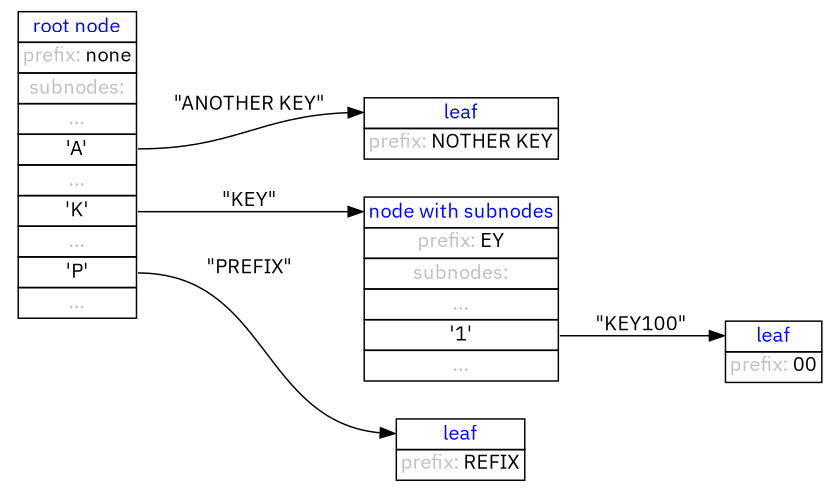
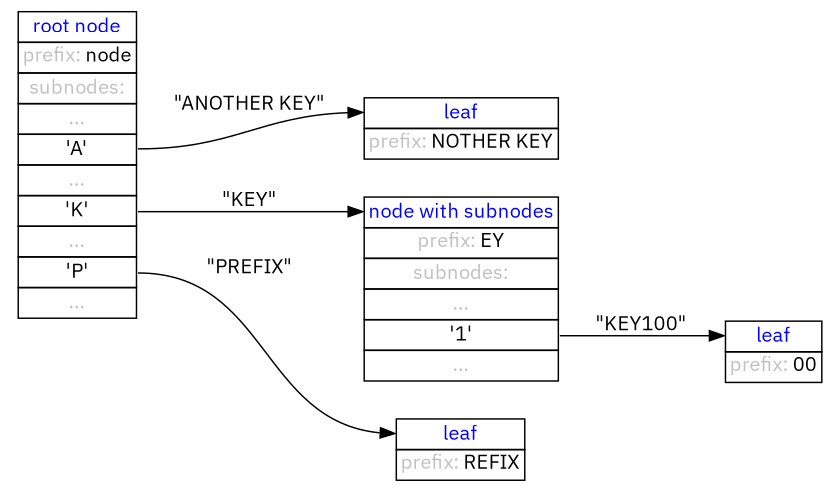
  digraph {
    rankdir=LR
    fontname="IBM Plex Sans"
    node [shape=none fontname="IBM Plex Sans"]
    edge [headport=port1 tailport=port5 fontname="IBM Plex Sans"]
-   n1 [label=<<table border="0" cellspacing="0"> 			<tr><td port="port1" border="1"><font color="blue">root node</font></td></tr> 			<tr><td port="port2" border="1"><font color="gray">prefix:</font> none</td></tr> 			<tr><td port="port3" border="1"><font color="gray">subnodes:</font></td></tr> 			<tr><td port="port4" border="1"><font color="gray">...</font></td></tr> 			<tr><td port="port5" border="1">'A'</td></tr> 			<tr><td port="port6" border="1"><font color="gray">...</font></td></tr> 			<tr><td port="port7" border="1">'K'</td></tr> 			<tr><td port="port8" border="1"><font color="gray">...</font></td></tr> 			<tr><td port="port9" border="1">'P'</td></tr> 			<tr><td port="port10" border="1"><font color="gray">...</font></td></tr> 		</table>>]
+   n1 [label=<<table border="0" cellspacing="0"> 			<tr><td port="port1" border="1"><font color="blue">root node</font></td></tr> 			<tr><td port="port2" border="1"><font color="gray">prefix:</font> node</td></tr> 			<tr><td port="port3" border="1"><font color="gray">subnodes:</font></td></tr> 			<tr><td port="port4" border="1"><font color="gray">...</font></td></tr> 			<tr><td port="port5" border="1">'A'</td></tr> 			<tr><td port="port6" border="1"><font color="gray">...</font></td></tr> 			<tr><td port="port7" border="1">'K'</td></tr> 			<tr><td port="port8" border="1"><font color="gray">...</font></td></tr> 			<tr><td port="port9" border="1">'P'</td></tr> 			<tr><td port="port10" border="1"><font color="gray">...</font></td></tr> 		</table>>]
    n2 [label=<<table border="0" cellspacing="0"> 			<tr><td port="port1" border="1"><font color="blue">leaf</font></td></tr> 			<tr><td port="port2" border="1"><font color="gray">prefix:</font> NOTHER KEY</td></tr> 		</table>>]
    n3 [label=<<table border="0" cellspacing="0"> 			<tr><td port="port1" border="1"><font color="blue">node with subnodes</font></td></tr> 			<tr><td port="port2" border="1"><font color="gray">prefix:</font> EY</td></tr> 			<tr><td port="port3" border="1"><font color="gray">subnodes:</font></td></tr> 			<tr><td port="port4" border="1"><font color="gray">...</font></td></tr> 			<tr><td port="port5" border="1">'1'</td></tr> 			<tr><td port="port6" border="1"><font color="gray">...</font></td></tr> 		</table>>]
    n4 [label=<<table border="0" cellspacing="0"> 			<tr><td port="port1" border="1"><font color="blue">leaf</font></td></tr> 			<tr><td port="port2" border="1"><font color="gray">prefix:</font> REFIX</td></tr> 		</table>>]
    n5 [label=<<table border="0" cellspacing="0"> 			<tr><td port="port1" border="1"><font color="blue">leaf</font></td></tr> 			<tr><td port="port2" border="1"><font color="gray">prefix:</font> 00</td></tr> 		</table>>]
    n1 -> n2 [label="\"ANOTHER KEY\""]
    n1 -> n3 [label="\"KEY\"" tailport=port7]
    n1 -> n4 [label="\"PREFIX\"" tailport=port9]
    n3 -> n5 [label="\"KEY100\""]
  }
